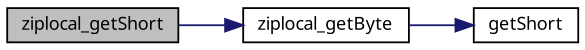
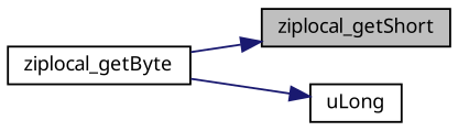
  digraph {
    rankdir=LR
    node [color=black fillcolor=white fontname="FreeSans.ttf" fontsize=10 shape=record style=filled]
    edge [color=midnightblue fontname="FreeSans.ttf" fontsize=10 labelfontname="FreeSans.ttf" labelfontsize=10 style=solid]
    n1 [fillcolor=grey75 fontcolor=black height=0.2 label=ziplocal_getShort width=0.4]
    n2 [height=0.2 label=ziplocal_getByte width=0.4]
-   n3 [height=0.2 label=getShort width=0.4]
-   n1 -> n2
+   n3 [height=0.2 label=uLong width=0.4]
+   n2 -> n1
    n2 -> n3
  }
